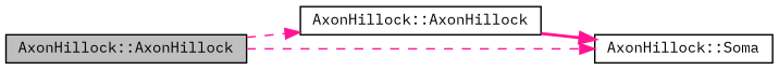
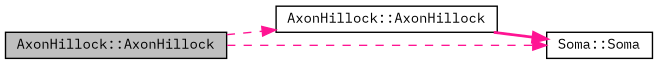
  digraph {
    rankdir=LR
    fontname="IBM Plex Mono"
    node [color=black fillcolor=white fontname="IBM Plex Mono" fontsize=10 shape=record style=filled]
    edge [color=deeppink fontname="IBM Plex Mono" fontsize=10 labelfontname=Helvetica labelfontsize=10 style=dashed]
    n1 [fillcolor=grey75 fontcolor=black height=0.2 label="AxonHillock::AxonHillock" width=0.4]
    n2 [height=0.2 label="AxonHillock::AxonHillock" width=0.4]
-   n3 [height=0.2 label="AxonHillock::Soma" width=0.4]
+   n3 [height=0.2 label="Soma::Soma" width=0.4]
    n1 -> n2
    n1 -> n3
    n2 -> n3 [style=bold]
  }
